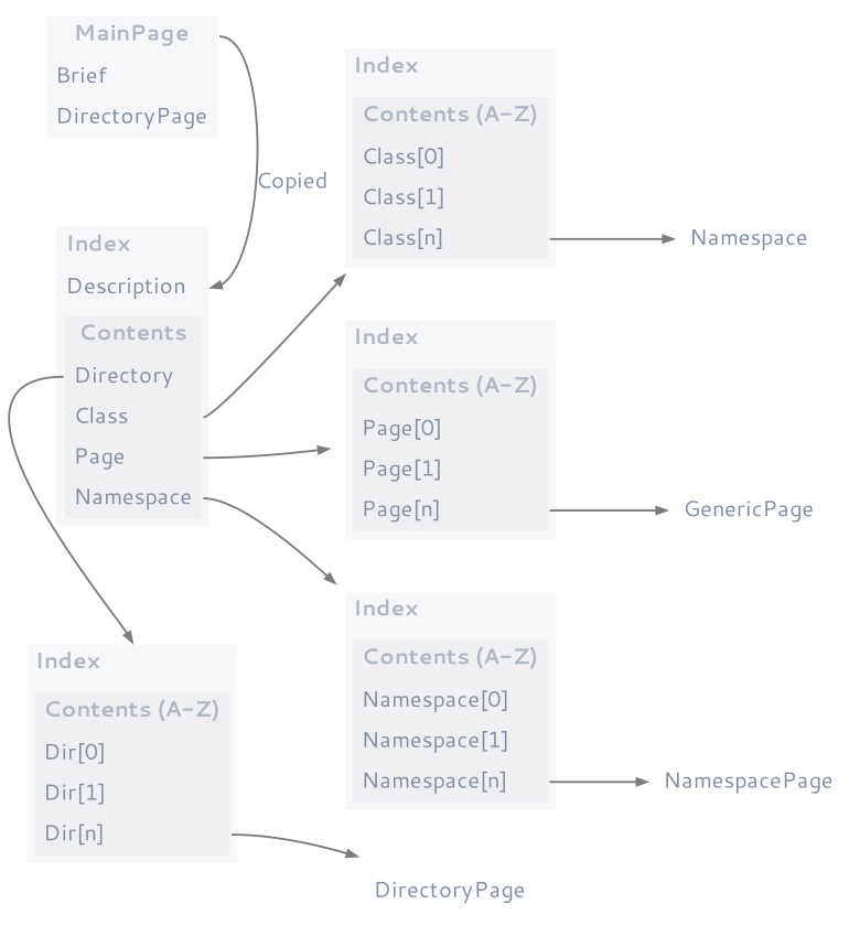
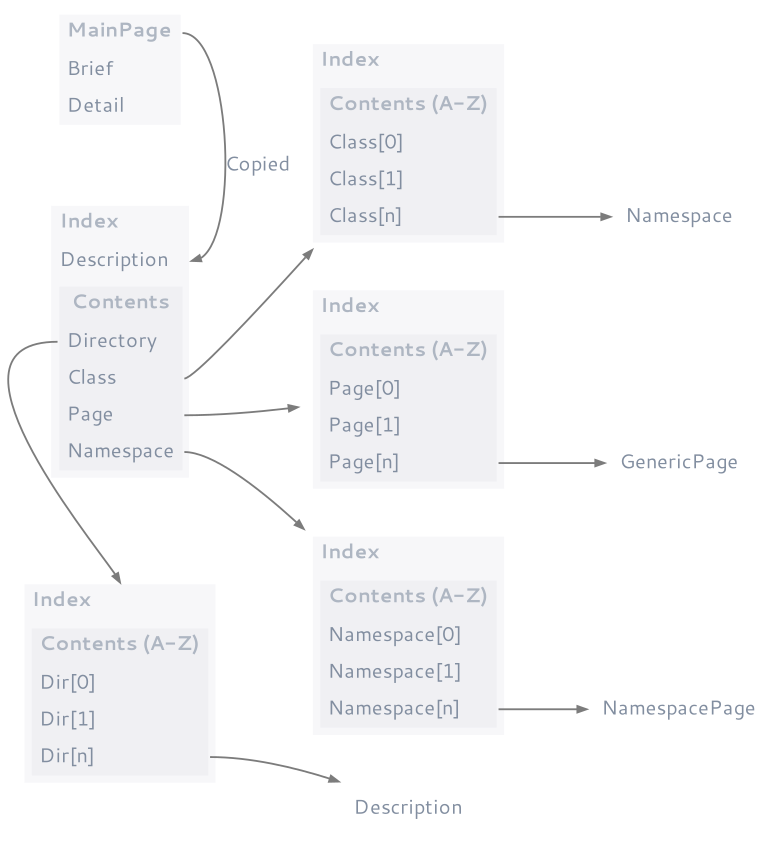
  digraph {
    rankdir=LR
    node [fontcolor="#828EA0FF" fontname="Segoe UI" fontsize=11 shape=none]
    edge [arrowsize=0.5 color="#7C7C7CFF" fontcolor="#828EA0FF" fontname="Segoe UI" fontsize=11 tailport=Item]
-   n1 [label=<         <table border="0" cellspacing="0" cellpadding="4" bgcolor="#828EA010">             <tr><td align="center" port="Title"><font color="#AEB6C2FF"><b>MainPage</b></font></td></tr>             <tr><td align="left">Brief</td></tr>             <tr><td align="left">DirectoryPage</td></tr>         </table>     >]
+   n1 [label=<         <table border="0" cellspacing="0" cellpadding="4" bgcolor="#828EA010">             <tr><td align="center" port="Title"><font color="#AEB6C2FF"><b>MainPage</b></font></td></tr>             <tr><td align="left">Brief</td></tr>             <tr><td align="left">Detail</td></tr>         </table>     >]
    n2 [label=<         <table border="0" cellspacing="0" cellpadding="4" bgcolor="#828EA010">             <tr><td align="left"><font color="#AEB6C2FF"><b>Index</b></font></td></tr>             <tr><td align="left" port="Description">Description</td></tr>             <tr><td>             <table border="0" cellspacing="0" cellpadding="4" bgcolor="#828EA010">             <tr><td align="center"><font color="#AEB6C2FF"><b>Contents</b></font></td></tr>             <tr><td align="left" port="Directory">Directory</td></tr>             <tr><td align="left" port="Class">Class</td></tr>             <tr><td align="left" port="Page">Page</td></tr>             <tr><td align="left" port="Namespace">Namespace</td></tr>             </table>             </td></tr>         </table>     >]
    n3 [label=<         <table border="0" cellspacing="0" cellpadding="4" bgcolor="#828EA010">             <tr><td align="left" port="Title"><font color="#AEB6C2FF"><b>Index</b></font></td></tr>             <tr><td>             <table border="0" cellspacing="0" cellpadding="4" bgcolor="#828EA010">             <tr><td align="center"><font color="#AEB6C2FF"><b>Contents (A-Z)</b></font></td></tr>             <tr><td align="left">Dir[0]</td></tr>             <tr><td align="left">Dir[1]</td></tr>             <tr><td align="left" port="Item">Dir[n]</td></tr>             </table>             </td></tr>         </table>     >]
    n4 [label=<         <table border="0" cellspacing="0" cellpadding="4" bgcolor="#828EA010">             <tr><td align="left" port="Title"><font color="#AEB6C2FF"><b>Index</b></font></td></tr>             <tr><td>             <table border="0" cellspacing="0" cellpadding="4" bgcolor="#828EA010">             <tr><td align="center"><font color="#AEB6C2FF"><b>Contents (A-Z)</b></font></td></tr>             <tr><td align="left">Class[0]</td></tr>             <tr><td align="left">Class[1]</td></tr>             <tr><td align="left" port="Item">Class[n]</td></tr>             </table>             </td></tr>         </table>     >]
    n5 [label=<         <table border="0" cellspacing="0" cellpadding="4" bgcolor="#828EA010">             <tr><td align="left" port="Title"><font color="#AEB6C2FF"><b>Index</b></font></td></tr>             <tr><td>             <table border="0" cellspacing="0" cellpadding="4" bgcolor="#828EA010">             <tr><td align="center"><font color="#AEB6C2FF"><b>Contents (A-Z)</b></font></td></tr>             <tr><td align="left">Namespace[0]</td></tr>             <tr><td align="left">Namespace[1]</td></tr>             <tr><td align="left" port="Item">Namespace[n]</td></tr>             </table>             </td></tr>         </table>     >]
    n6 [label=<         <table border="0" cellspacing="0" cellpadding="4" bgcolor="#828EA010">             <tr><td align="left" port="Title"><font color="#AEB6C2FF"><b>Index</b></font></td></tr>             <tr><td>             <table border="0" cellspacing="0" cellpadding="4" bgcolor="#828EA010">             <tr><td align="center"><font color="#AEB6C2FF"><b>Contents (A-Z)</b></font></td></tr>             <tr><td align="left">Page[0]</td></tr>             <tr><td align="left">Page[1]</td></tr>             <tr><td align="left" port="ITem">Page[n]</td></tr>             </table>             </td></tr>         </table>     >]
-   DirectoryPage
+   DirectoryPage [label=Description]
    n8 [label=Namespace]
    NamespacePage
    GenericPage
    subgraph sub_1 {
      rank=min
      n1
      n2
    }
    subgraph sub_2 {
      rank=same
      n2
      n3
    }
    n1 -> n2 [headport=Description label=Copied tailport=Title]
    n2 -> n3 [headport=Title tailport=Directory]
    n2 -> n4 [tailport=Class]
    n2 -> n5 [tailport=Namespace]
    n2 -> n6 [tailport=Page]
    n3 -> DirectoryPage
    n4 -> n8
    n5 -> NamespacePage
    n6 -> GenericPage
  }
